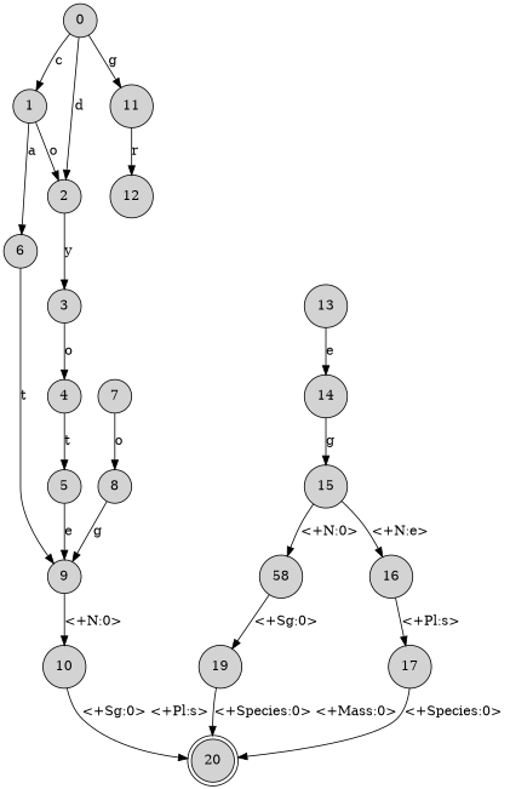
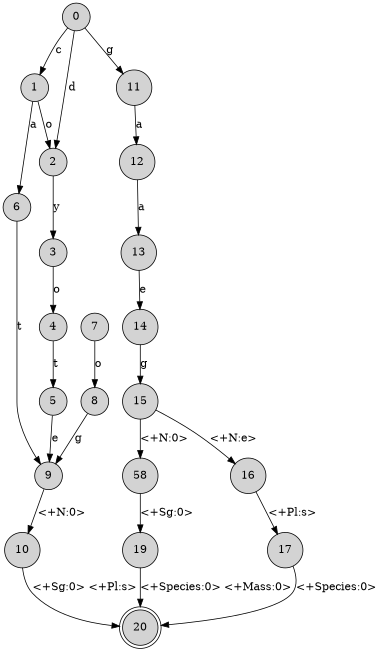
  digraph {
    rankdir=TB
    node [shape=circle style=filled]
    0
    1
    11
    2
    6
    7
    8
    12
    3
    9
    4
    5
    10
    20 [shape=doublecircle]
    13
    14
    15
    16
    n19 [label=58]
    17
    19
    0 -> 1 [label="c "]
    0 -> 11 [label="g "]
    0 -> 2 [label="d "]
    1 -> 2 [label="o "]
    1 -> 6 [label="a "]
-   11 -> 12 [label="r "]
+   11 -> 12 [label="a "]
    2 -> 3 [label="y "]
    6 -> 9 [label="t "]
    7 -> 8 [label="o "]
    8 -> 9 [label="g "]
+   12 -> 13 [label="a "]
    3 -> 4 [label="o "]
    9 -> 10 [label="<+N:0> "]
    4 -> 5 [label="t "]
    5 -> 9 [label="e "]
    10 -> 20 [label="<+Sg:0> <+Pl:s>\n"]
    13 -> 14 [label="e "]
    14 -> 15 [label="g "]
    15 -> 16 [label="<+N:e> "]
    15 -> n19 [label="<+N:0> "]
    16 -> 17 [label="<+Pl:s> "]
    n19 -> 19 [label="<+Sg:0> "]
    17 -> 20 [label="<+Species:0> "]
    19 -> 20 [label="<+Species:0> <+Mass:0>\n"]
  }
